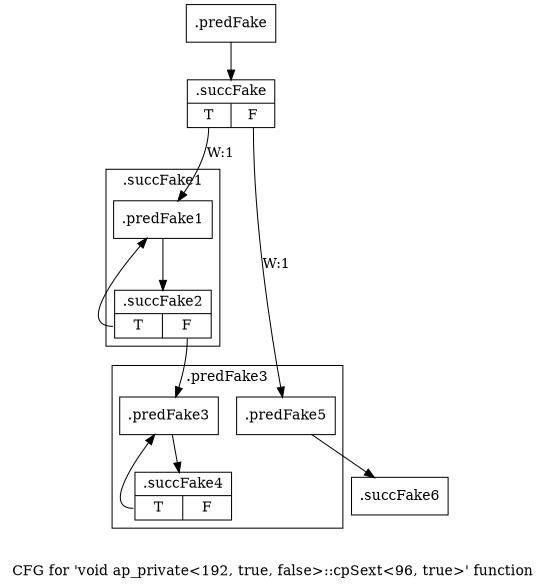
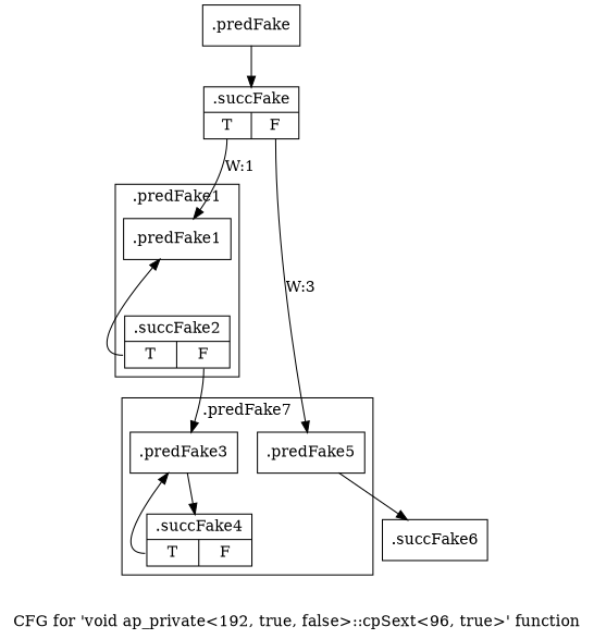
  digraph {
    label="CFG for 'void ap_private\<192, true, false\>::cpSext\<96, true\>' function"
    node [filename="/mnt/xilinx/Vitis_HLS/2021.2/include/etc/ap_private.h" linenumber=5484 shape=record]
    edge [execusionnum=0 filename="/mnt/xilinx/Vitis_HLS/2021.2/include/etc/ap_private.h"]
    n1 [label="{.predFake5}"]
    n2 [label="{.predFake3}" linenumber=5480]
    n3 [label="{.succFake4|{<s0>T|<s1>F}}" linenumber=5480]
    n4 [label="{.predFake1}" linenumber=5478]
    n5 [label="{.succFake2|{<s0>T|<s1>F}}" linenumber=5478]
    n6 [label="{.succFake6}"]
    n7 [label="{.predFake}" filename="" linenumber=""]
    n8 [label="{.succFake|{<s0>T|<s1>F}}" linenumber=5456]
    subgraph cluster_1 {
      invocationtime=-1
-     label=".predFake3"
+     label=".predFake7"
      tripcount=0
      n1
      n2
      n3
    }
    subgraph cluster_2 {
      invocationtime=1
-     label=".succFake1"
+     label=".predFake1"
      tripcount=0
      n4
      n5
    }
    n1 -> n6
    n2 -> n3
    n3 -> n2 [tailport=s0]
-   n4 -> n5
    n5 -> n2 [tailport=s1]
    n5 -> n4 [tailport=s0]
    n7 -> n8 [execusionnum=2]
-   n8 -> n1 [execusionnum=2 label="W:1" tailport=s1]
+   n8 -> n1 [execusionnum=2 label="W:3" tailport=s1]
    n8 -> n4 [label="W:1" tailport=s0]
  }
